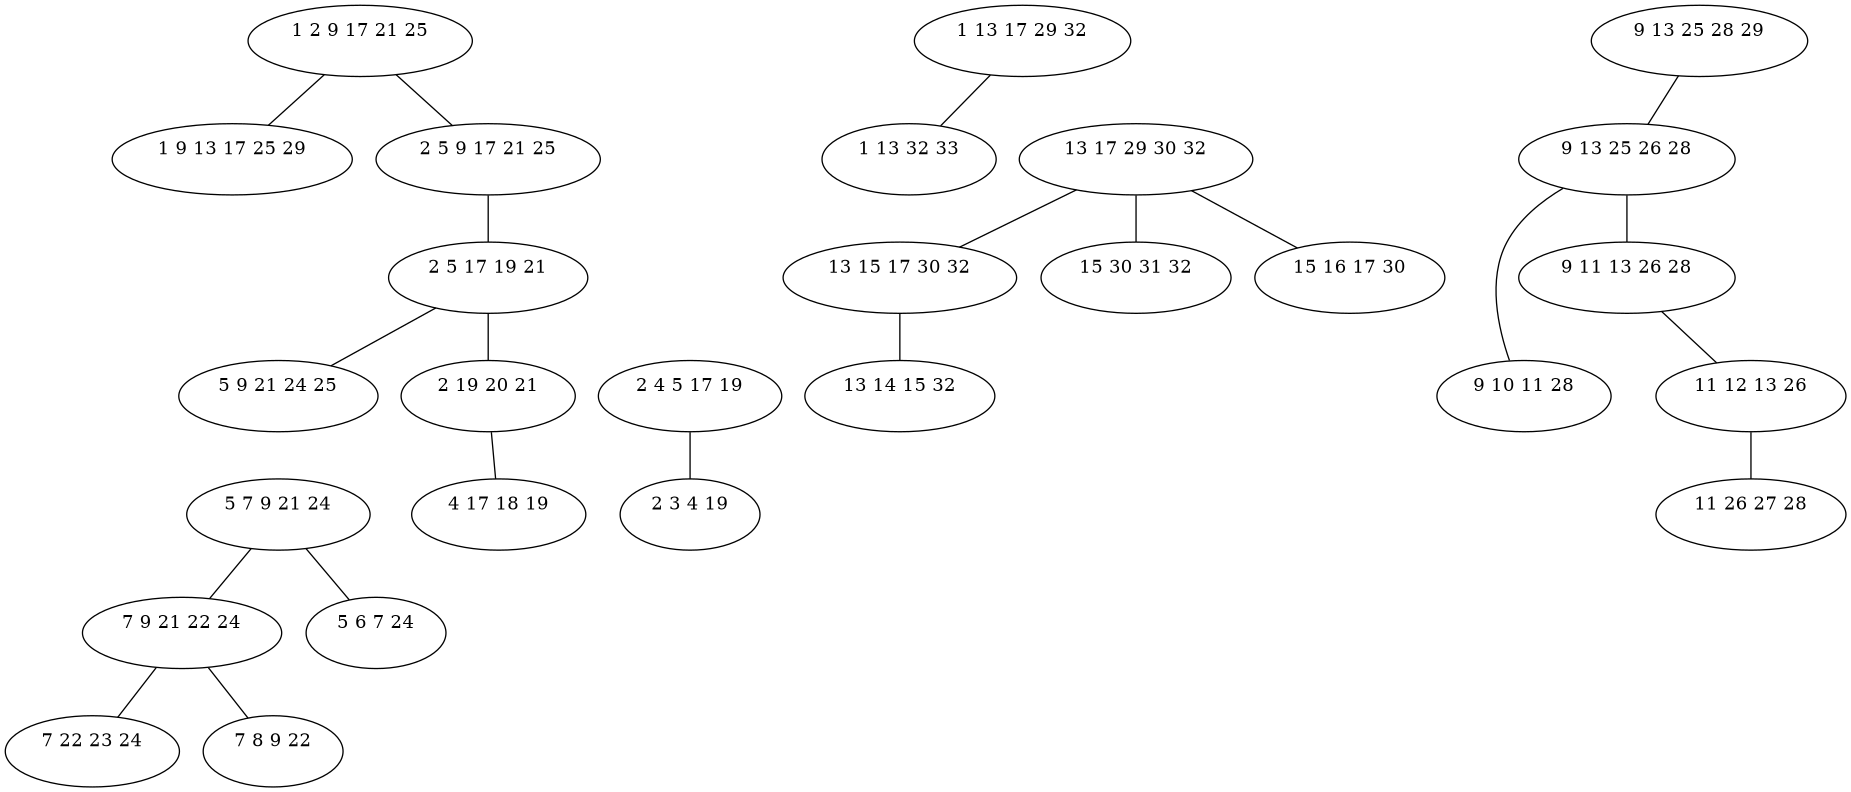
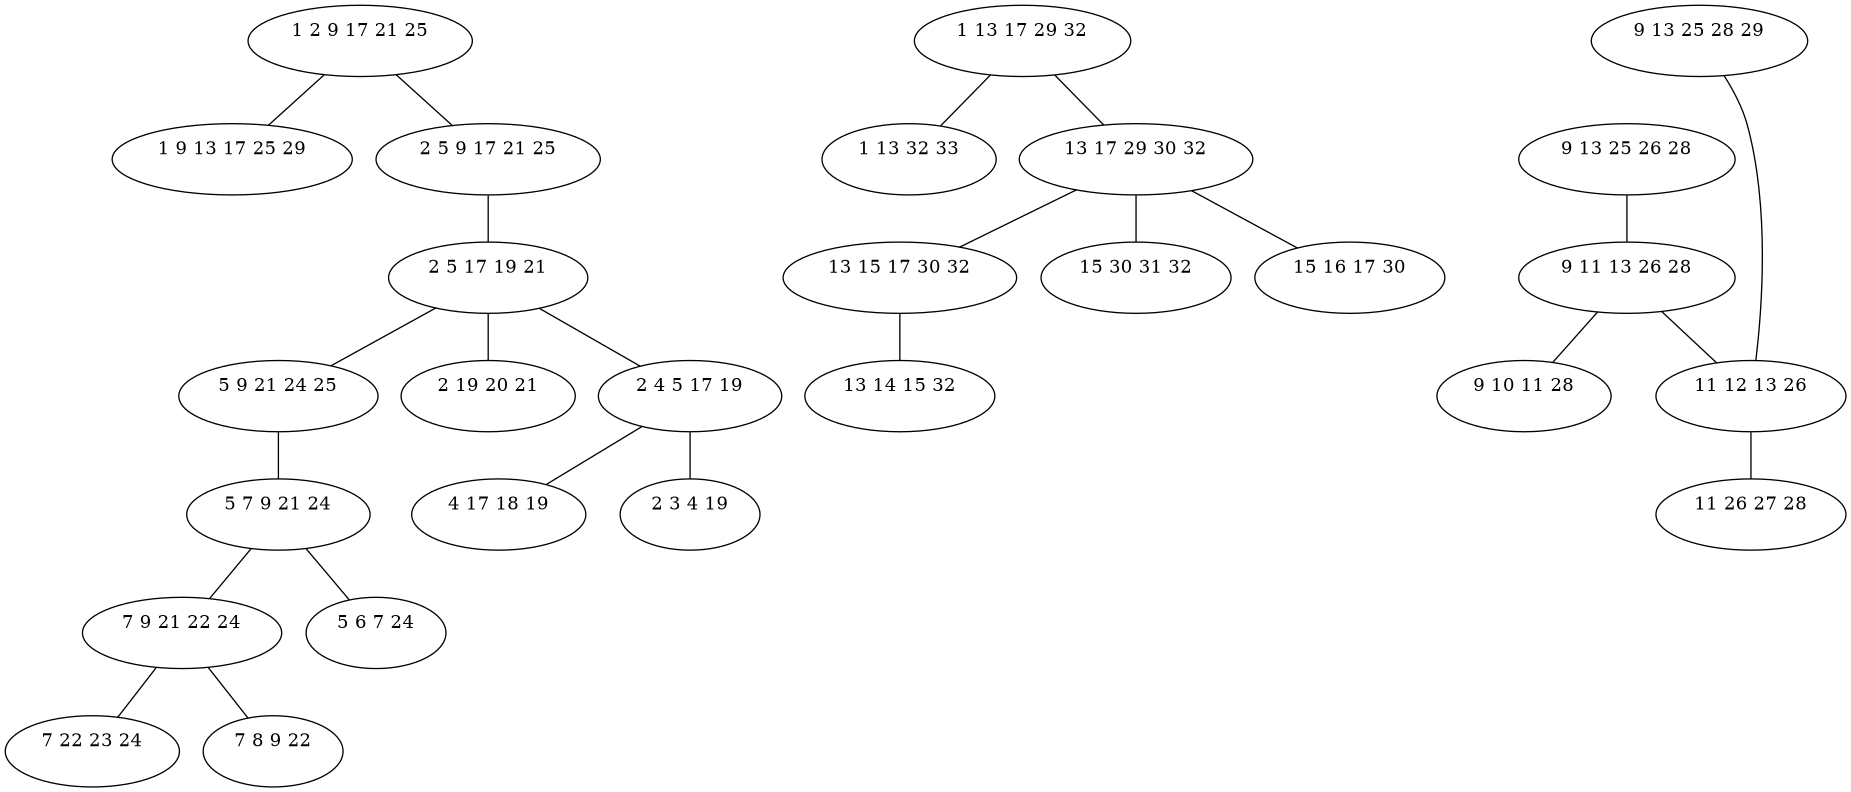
  graph {
    n1 [label="1 2 9 17 21 25\n "]
    n2 [label="1 9 13 17 25 29\n "]
    n3 [label="2 5 9 17 21 25\n "]
    n4 [label="2 5 17 19 21\n "]
    n5 [label="1 13 17 29 32\n "]
    n6 [label="1 13 32 33\n "]
    n7 [label="13 17 29 30 32\n "]
    n8 [label="9 13 25 28 29\n "]
    n9 [label="9 13 25 26 28\n "]
    n10 [label="13 15 17 30 32\n "]
    n11 [label="15 30 31 32\n "]
    n12 [label="15 16 17 30\n "]
    n13 [label="13 14 15 32\n "]
    n14 [label="9 11 13 26 28\n "]
    n15 [label="11 12 13 26\n "]
    n16 [label="9 10 11 28\n "]
    n17 [label="11 26 27 28\n "]
    n18 [label="5 9 21 24 25\n "]
    n19 [label="5 7 9 21 24\n "]
    n20 [label="2 19 20 21\n "]
    n21 [label="2 4 5 17 19\n "]
    n22 [label="7 9 21 22 24\n "]
    n23 [label="5 6 7 24\n "]
    n24 [label="7 22 23 24\n "]
    n25 [label="7 8 9 22\n "]
    n26 [label="4 17 18 19\n "]
    n27 [label="2 3 4 19\n "]
    n1 -- n2
    n1 -- n3
    n3 -- n4
    n4 -- n18
    n4 -- n20
+   n4 -- n21
    n5 -- n6
+   n5 -- n7
    n7 -- n10
    n7 -- n11
    n7 -- n12
-   n8 -- n9
+   n8 -- n15
    n9 -- n14
    n10 -- n13
    n14 -- n15
-   n9 -- n16
+   n14 -- n16
    n15 -- n17
+   n18 -- n19
    n19 -- n22
    n19 -- n23
-   n20 -- n26
+   n21 -- n26
    n21 -- n27
    n22 -- n24
    n22 -- n25
  }
